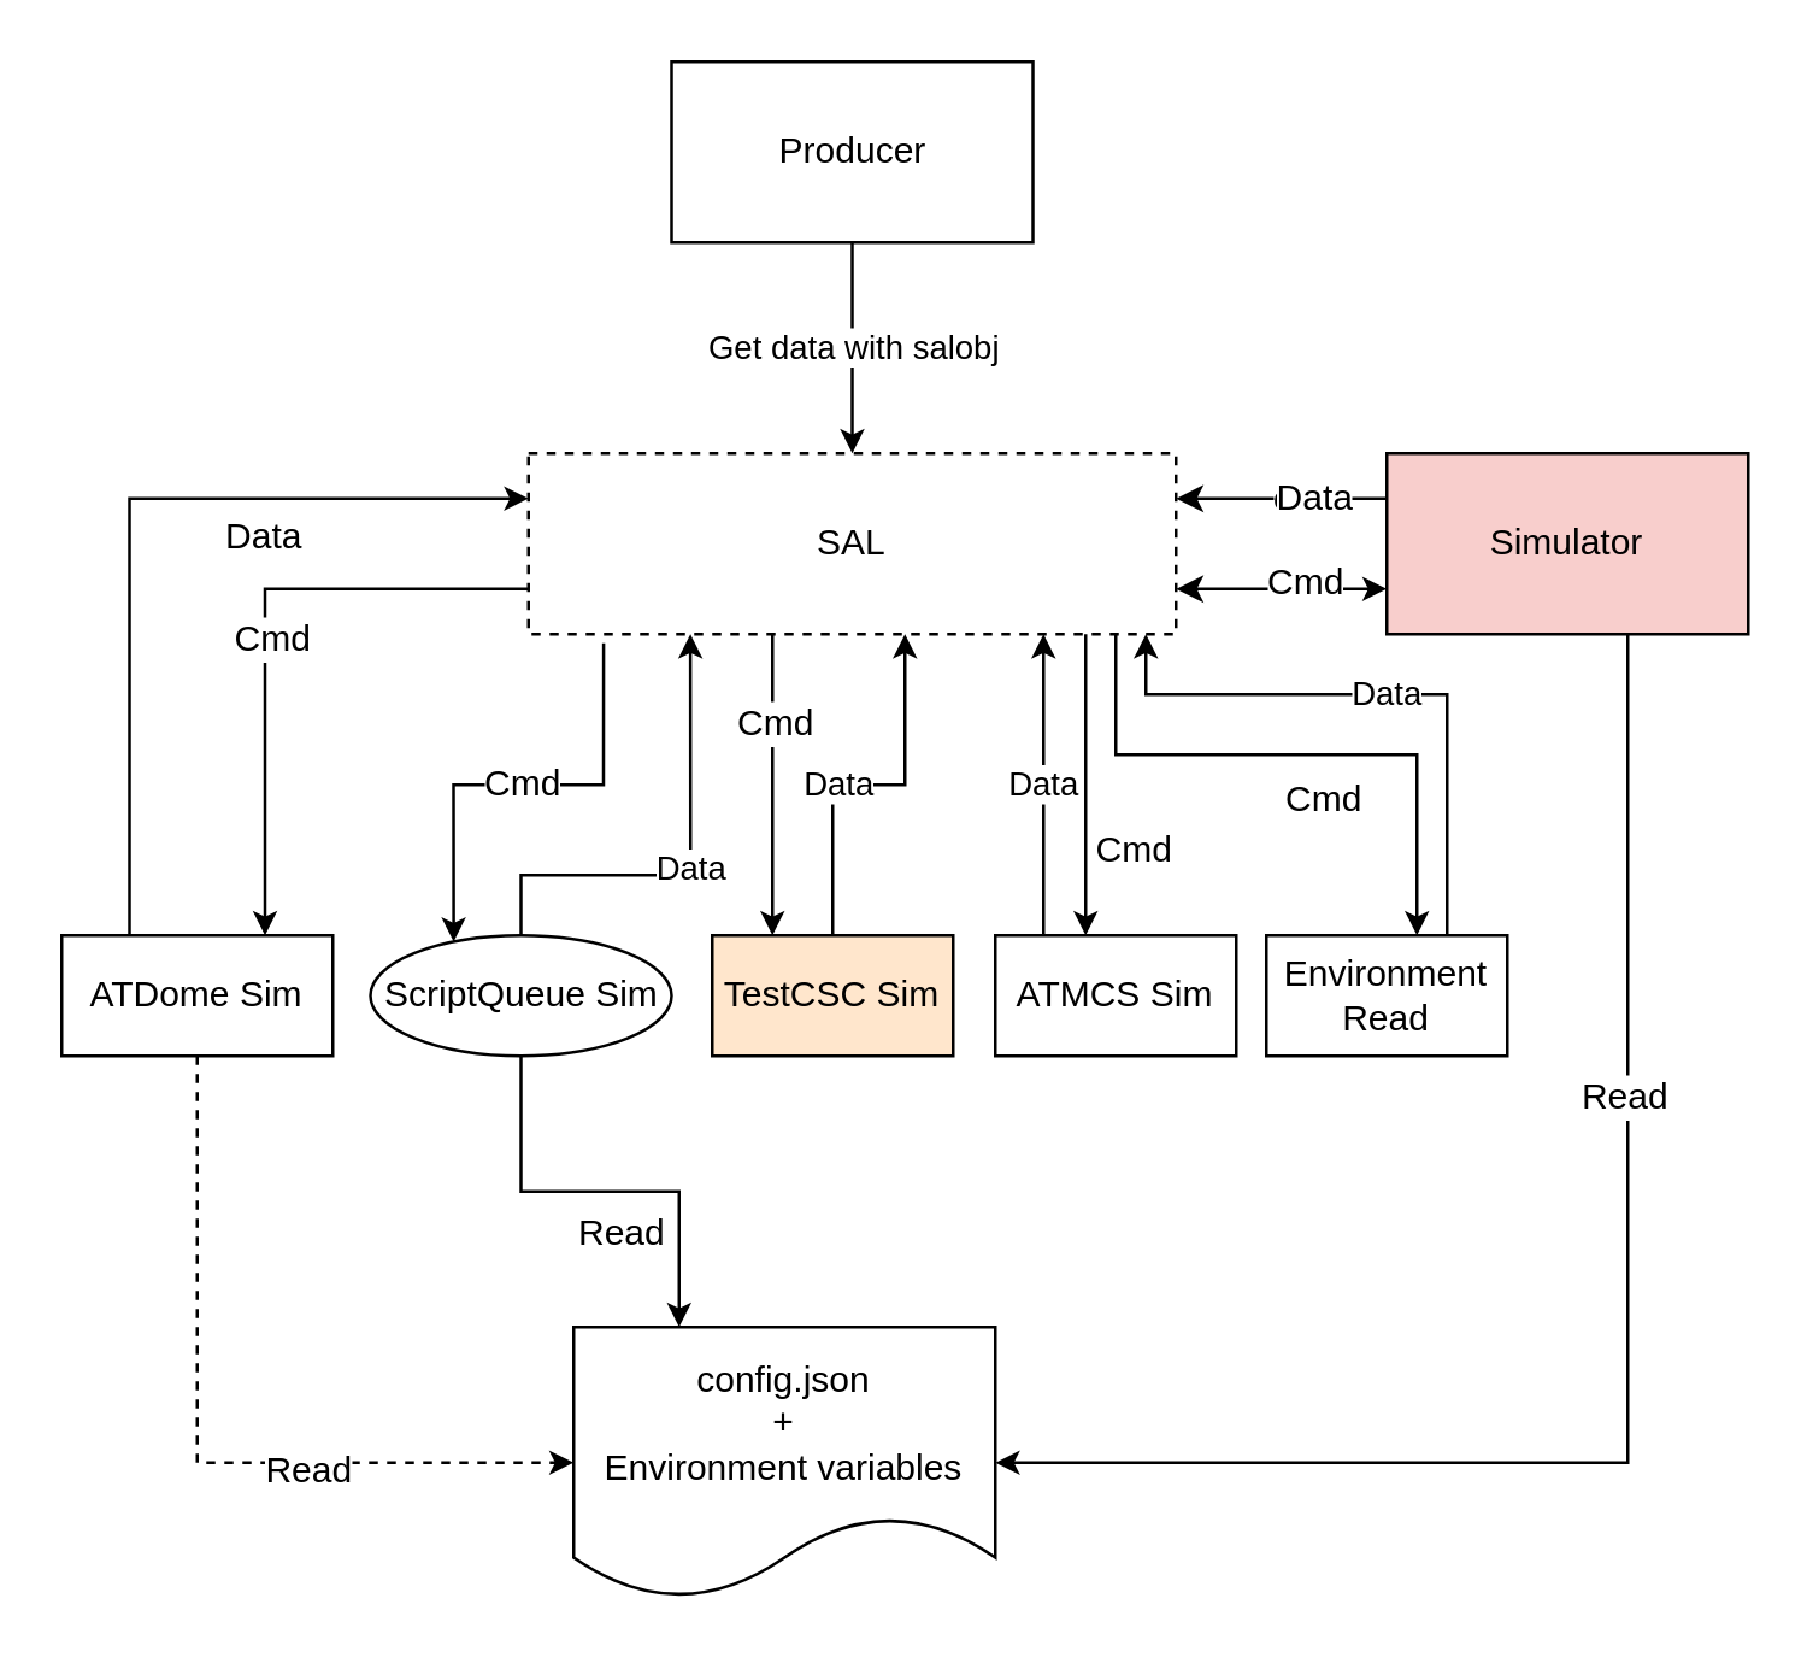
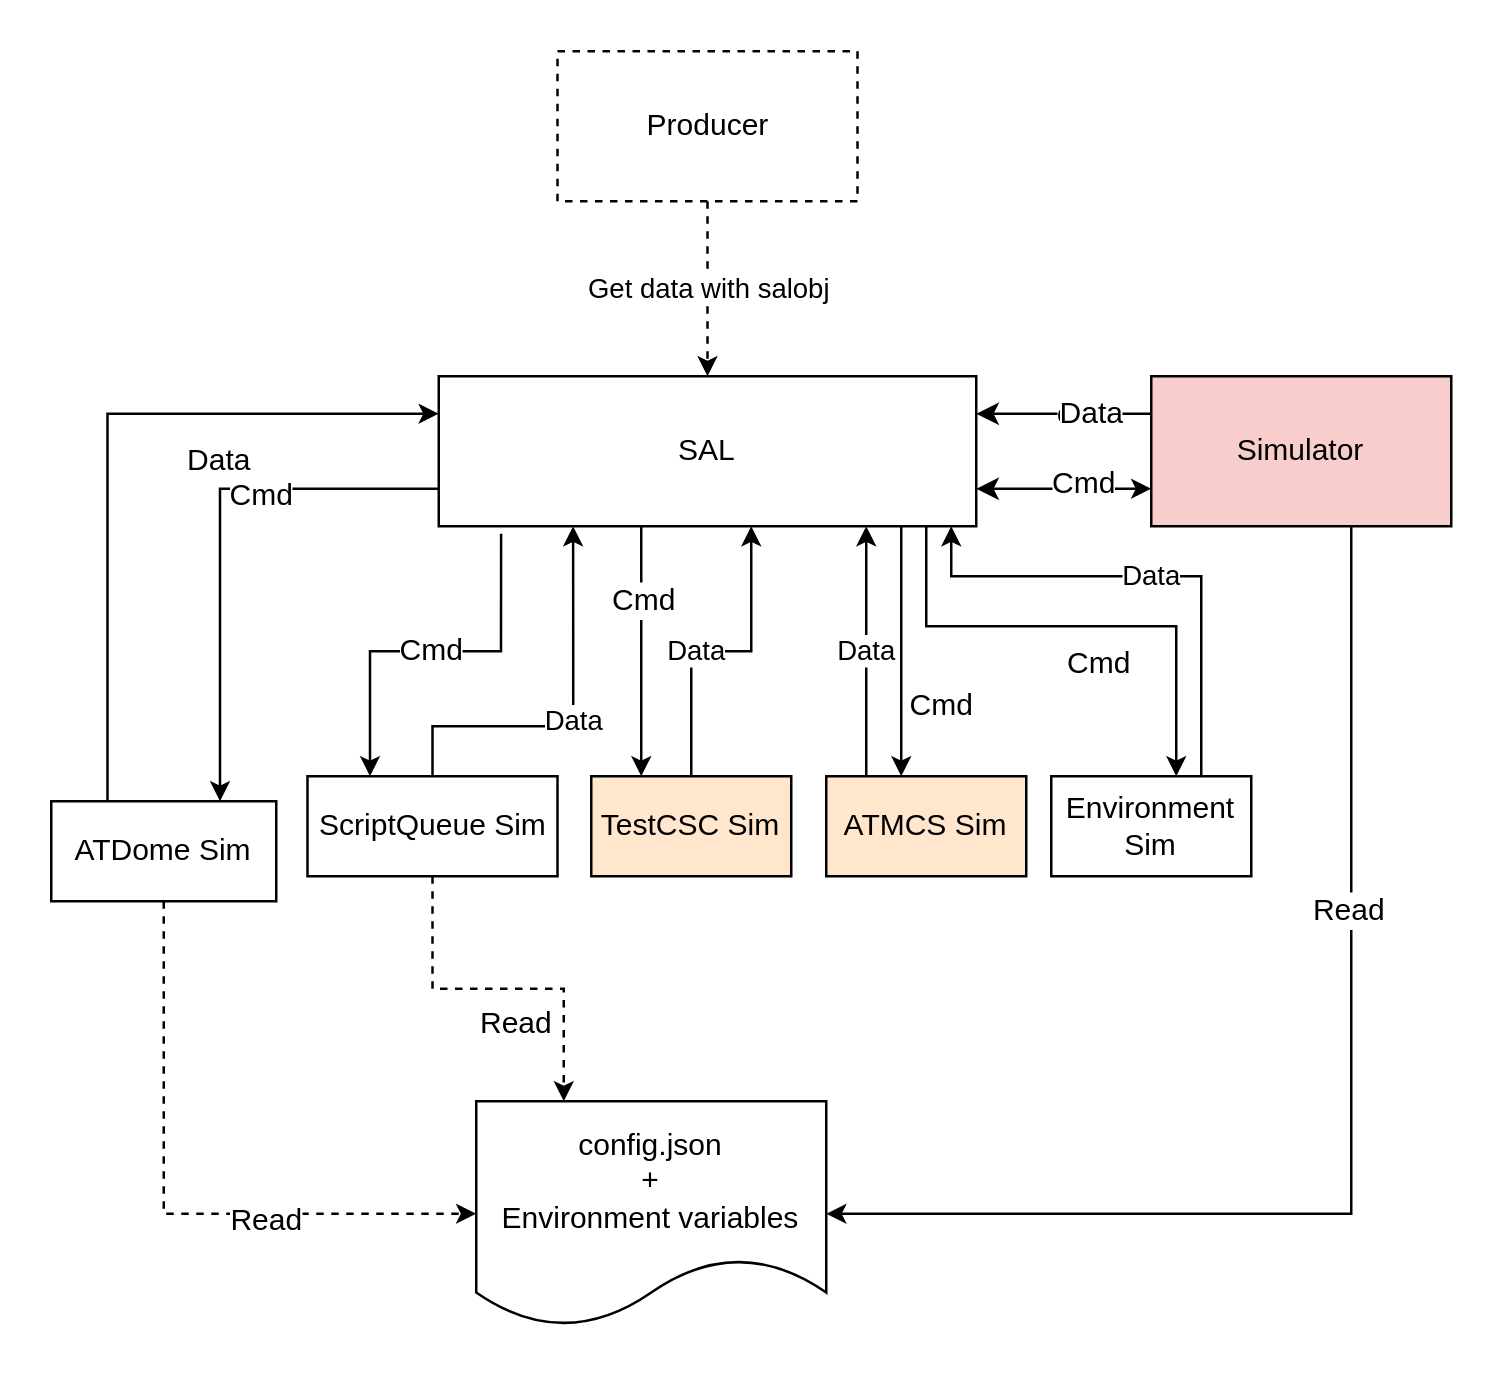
  <mxCell id="0" />
  <mxCell id="1" parent="0" />
  <mxCell id="2" value="ç" style="edgeStyle=orthogonalEdgeStyle;rounded=0;orthogonalLoop=1;jettySize=auto;html=1;exitX=0;exitY=0.25;exitDx=0;exitDy=0;entryX=1;entryY=0.25;entryDx=0;entryDy=0;" parent="1" source="6" target="15" edge="1"><mxGeometry relative="1" as="geometry"><mxPoint x="330" y="165" as="targetPoint" /></mxGeometry></mxCell>
  <mxCell id="3" value="Data" style="text;html=1;resizable=0;points=[];align=center;verticalAlign=middle;labelBackgroundColor=#ffffff;" parent="2" vertex="1" connectable="0"><mxGeometry x="-0.3" y="-1" relative="1" as="geometry"><mxPoint as="offset" /></mxGeometry></mxCell>
  <mxCell id="4" style="edgeStyle=orthogonalEdgeStyle;rounded=0;orthogonalLoop=1;jettySize=auto;html=1;entryX=1;entryY=0.5;entryDx=0;entryDy=0;dashed=0;startArrow=none;startFill=0;endSize=5;" parent="1" source="6" target="28" edge="1"><mxGeometry relative="1" as="geometry"><Array as="points"><mxPoint x="540" y="485" /></Array></mxGeometry></mxCell>
  <mxCell id="5" value="Read" style="text;html=1;resizable=0;points=[];align=center;verticalAlign=middle;labelBackgroundColor=#ffffff;" parent="4" vertex="1" connectable="0"><mxGeometry x="-0.37" y="-2" relative="1" as="geometry"><mxPoint as="offset" /></mxGeometry></mxCell>
  <mxCell id="6" value="Simulator" style="rounded=0;whiteSpace=wrap;html=1;fillColor=#f8cecc;" parent="1" vertex="1"><mxGeometry x="460" y="150" width="120" height="60" as="geometry" /></mxCell>
  <mxCell id="7" style="edgeStyle=orthogonalEdgeStyle;rounded=0;orthogonalLoop=1;jettySize=auto;html=1;exitX=1;exitY=0.75;exitDx=0;exitDy=0;entryX=0;entryY=0.75;entryDx=0;entryDy=0;endSize=5;startArrow=classic;startFill=1;" parent="1" source="15" target="6" edge="1"><mxGeometry relative="1" as="geometry" /></mxCell>
  <mxCell id="8" value="Cmd" style="text;html=1;resizable=0;points=[];align=center;verticalAlign=middle;labelBackgroundColor=#ffffff;" parent="7" vertex="1" connectable="0"><mxGeometry x="0.212" y="3" relative="1" as="geometry"><mxPoint as="offset" /></mxGeometry></mxCell>
  <mxCell id="9" style="edgeStyle=orthogonalEdgeStyle;rounded=0;orthogonalLoop=1;jettySize=auto;html=1;exitX=0.116;exitY=1.05;exitDx=0;exitDy=0;entryX=0.25;entryY=0;entryDx=0;entryDy=0;startArrow=none;startFill=0;endSize=5;exitPerimeter=0;" parent="1" source="15" target="25" edge="1"><mxGeometry relative="1" as="geometry" /></mxCell>
  <mxCell id="10" value="Cmd" style="text;html=1;resizable=0;points=[];align=center;verticalAlign=middle;labelBackgroundColor=#ffffff;" parent="9" vertex="1" connectable="0"><mxGeometry y="-1" relative="1" as="geometry"><mxPoint as="offset" /></mxGeometry></mxCell>
  <mxCell id="11" style="edgeStyle=orthogonalEdgeStyle;rounded=0;orthogonalLoop=1;jettySize=auto;html=1;exitX=0;exitY=0.75;exitDx=0;exitDy=0;entryX=0.75;entryY=0;entryDx=0;entryDy=0;startArrow=none;startFill=0;endSize=5;" parent="1" source="15" target="22" edge="1"><mxGeometry relative="1" as="geometry" /></mxCell>
  <mxCell id="12" value="Cmd" style="text;html=1;resizable=0;points=[];align=center;verticalAlign=middle;labelBackgroundColor=#ffffff;" parent="11" vertex="1" connectable="0"><mxGeometry x="-0.151" y="16" relative="1" as="geometry"><mxPoint as="offset" /></mxGeometry></mxCell>
  <mxCell id="13" style="edgeStyle=orthogonalEdgeStyle;rounded=0;orthogonalLoop=1;jettySize=auto;html=1;entryX=0.25;entryY=0;entryDx=0;entryDy=0;startArrow=none;startFill=0;endSize=5;" parent="1" source="15" target="27" edge="1"><mxGeometry relative="1" as="geometry"><Array as="points"><mxPoint x="256" y="230" /><mxPoint x="256" y="230" /></Array></mxGeometry></mxCell>
  <mxCell id="14" value="Cmd" style="text;html=1;resizable=0;points=[];align=center;verticalAlign=middle;labelBackgroundColor=#ffffff;" parent="13" vertex="1" connectable="0"><mxGeometry x="-0.414" y="20" relative="1" as="geometry"><mxPoint x="-20" as="offset" /></mxGeometry></mxCell>
- <mxCell id="15" value="SAL" style="rounded=0;whiteSpace=wrap;html=1;dashed=1;" parent="1" vertex="1"><mxGeometry x="175" y="150" width="215" height="60" as="geometry" /></mxCell>
- <mxCell id="16" value="Get data with salobj" style="edgeStyle=orthogonalEdgeStyle;rounded=0;orthogonalLoop=1;jettySize=auto;html=1;entryX=0.5;entryY=0;entryDx=0;entryDy=0;startArrow=none;startFill=0;endSize=5;" parent="1" source="17" target="15" edge="1"><mxGeometry relative="1" as="geometry" /></mxCell>
- <mxCell id="17" value="Producer" style="rounded=0;whiteSpace=wrap;html=1;" parent="1" vertex="1"><mxGeometry x="222.5" y="20" width="120" height="60" as="geometry" /></mxCell>
+ <mxCell id="15" value="SAL" style="rounded=0;whiteSpace=wrap;html=1;" parent="1" vertex="1"><mxGeometry x="175" y="150" width="215" height="60" as="geometry" /></mxCell>
+ <mxCell id="16" value="Get data with salobj" style="edgeStyle=orthogonalEdgeStyle;rounded=0;orthogonalLoop=1;jettySize=auto;html=1;entryX=0.5;entryY=0;entryDx=0;entryDy=0;startArrow=none;startFill=0;endSize=5;dashed=1;" parent="1" source="17" target="15" edge="1"><mxGeometry relative="1" as="geometry" /></mxCell>
+ <mxCell id="17" value="Producer" style="rounded=0;whiteSpace=wrap;html=1;dashed=1;" parent="1" vertex="1"><mxGeometry x="222.5" y="20" width="120" height="60" as="geometry" /></mxCell>
  <mxCell id="18" style="edgeStyle=orthogonalEdgeStyle;rounded=0;orthogonalLoop=1;jettySize=auto;html=1;exitX=0.25;exitY=0;exitDx=0;exitDy=0;entryX=0;entryY=0.25;entryDx=0;entryDy=0;startArrow=none;startFill=0;endSize=5;" parent="1" source="22" target="15" edge="1"><mxGeometry relative="1" as="geometry" /></mxCell>
  <mxCell id="19" value="Data" style="text;html=1;resizable=0;points=[];align=center;verticalAlign=middle;labelBackgroundColor=#ffffff;" parent="18" vertex="1" connectable="0"><mxGeometry x="-0.044" y="-44" relative="1" as="geometry"><mxPoint as="offset" /></mxGeometry></mxCell>
  <mxCell id="20" style="edgeStyle=orthogonalEdgeStyle;rounded=0;orthogonalLoop=1;jettySize=auto;html=1;exitX=0.5;exitY=1;exitDx=0;exitDy=0;entryX=0;entryY=0.5;entryDx=0;entryDy=0;dashed=1;startArrow=none;startFill=0;endSize=5;" parent="1" source="22" target="28" edge="1"><mxGeometry relative="1" as="geometry" /></mxCell>
  <mxCell id="21" value="Read" style="text;html=1;resizable=0;points=[];align=center;verticalAlign=middle;labelBackgroundColor=#ffffff;" parent="20" vertex="1" connectable="0"><mxGeometry x="0.318" y="-2" relative="1" as="geometry"><mxPoint as="offset" /></mxGeometry></mxCell>
- <mxCell id="22" value="ATDome Sim" style="rounded=0;whiteSpace=wrap;html=1;" parent="1" vertex="1"><mxGeometry x="20" y="310" width="90" height="40" as="geometry" /></mxCell>
+ <mxCell id="22" value="ATDome Sim" style="rounded=0;whiteSpace=wrap;html=1;" parent="1" vertex="1"><mxGeometry x="20" y="320" width="90" height="40" as="geometry" /></mxCell>
  <mxCell id="23" value="Data" style="edgeStyle=orthogonalEdgeStyle;rounded=0;orthogonalLoop=1;jettySize=auto;html=1;exitX=0.5;exitY=0;exitDx=0;exitDy=0;startArrow=none;startFill=0;endSize=5;entryX=0.25;entryY=1;entryDx=0;entryDy=0;" parent="1" source="25" target="15" edge="1"><mxGeometry relative="1" as="geometry"><Array as="points"><mxPoint x="173" y="290" /><mxPoint x="229" y="290" /></Array></mxGeometry></mxCell>
- <mxCell id="24" style="edgeStyle=orthogonalEdgeStyle;rounded=0;orthogonalLoop=1;jettySize=auto;html=1;exitX=0.5;exitY=1;exitDx=0;exitDy=0;entryX=0.25;entryY=0;entryDx=0;entryDy=0;dashed=0;startArrow=none;startFill=0;endSize=5;" parent="1" source="25" target="28" edge="1"><mxGeometry relative="1" as="geometry" /></mxCell>
- <mxCell id="25" value="ScriptQueue Sim" style="ellipse;whiteSpace=wrap;html=1;" parent="1" vertex="1"><mxGeometry x="122.5" y="310" width="100" height="40" as="geometry" /></mxCell>
+ <mxCell id="24" style="edgeStyle=orthogonalEdgeStyle;rounded=0;orthogonalLoop=1;jettySize=auto;html=1;exitX=0.5;exitY=1;exitDx=0;exitDy=0;entryX=0.25;entryY=0;entryDx=0;entryDy=0;dashed=1;startArrow=none;startFill=0;endSize=5;" parent="1" source="25" target="28" edge="1"><mxGeometry relative="1" as="geometry" /></mxCell>
+ <mxCell id="25" value="ScriptQueue Sim" style="rounded=0;whiteSpace=wrap;html=1;" parent="1" vertex="1"><mxGeometry x="122.5" y="310" width="100" height="40" as="geometry" /></mxCell>
  <mxCell id="26" value="Data" style="edgeStyle=orthogonalEdgeStyle;rounded=0;orthogonalLoop=1;jettySize=auto;html=1;exitX=0.75;exitY=0;exitDx=0;exitDy=0;startArrow=none;startFill=0;endSize=5;" parent="1" source="27" target="15" edge="1"><mxGeometry relative="1" as="geometry"><Array as="points"><mxPoint x="276" y="310" /><mxPoint x="276" y="260" /><mxPoint x="300" y="260" /></Array></mxGeometry></mxCell>
  <mxCell id="27" value="TestCSC Sim" style="rounded=0;whiteSpace=wrap;html=1;fillColor=#ffe6cc;" parent="1" vertex="1"><mxGeometry x="236" y="310" width="80" height="40" as="geometry" /></mxCell>
  <mxCell id="28" value="config.json&lt;br&gt;+&lt;br&gt;Environment variables" style="shape=document;whiteSpace=wrap;html=1;boundedLbl=1;" parent="1" vertex="1"><mxGeometry x="190" y="440" width="140" height="90" as="geometry" /></mxCell>
  <mxCell id="29" value="Read" style="text;html=1;resizable=0;points=[];autosize=1;align=left;verticalAlign=top;spacingTop=-4;" parent="1" vertex="1"><mxGeometry x="190" y="399" width="40" height="20" as="geometry" /></mxCell>
- <mxCell id="30" value="Environment Read" style="rounded=0;whiteSpace=wrap;html=1;" vertex="1" parent="1"><mxGeometry x="420" y="310" width="80" height="40" as="geometry" /></mxCell>
- <mxCell id="31" value="ATMCS Sim" style="rounded=0;whiteSpace=wrap;html=1;" vertex="1" parent="1"><mxGeometry x="330" y="310" width="80" height="40" as="geometry" /></mxCell>
+ <mxCell id="30" value="Environment Sim" style="rounded=0;whiteSpace=wrap;html=1;" vertex="1" parent="1"><mxGeometry x="420" y="310" width="80" height="40" as="geometry" /></mxCell>
+ <mxCell id="31" value="ATMCS Sim" style="rounded=0;whiteSpace=wrap;html=1;fillColor=#ffe6cc;" vertex="1" parent="1"><mxGeometry x="330" y="310" width="80" height="40" as="geometry" /></mxCell>
  <mxCell id="32" style="edgeStyle=orthogonalEdgeStyle;rounded=0;orthogonalLoop=1;jettySize=auto;html=1;startArrow=none;startFill=0;endSize=5;" edge="1" parent="1" source="15" target="31"><mxGeometry relative="1" as="geometry"><mxPoint x="676.5" y="250" as="sourcePoint" /><mxPoint x="650" y="350" as="targetPoint" /><Array as="points"><mxPoint x="360" y="290" /><mxPoint x="360" y="290" /></Array></mxGeometry></mxCell>
  <mxCell id="33" value="Cmd" style="text;html=1;resizable=0;points=[];align=center;verticalAlign=middle;labelBackgroundColor=#ffffff;" vertex="1" connectable="0" parent="32"><mxGeometry x="-0.414" y="20" relative="1" as="geometry"><mxPoint x="-5" y="42" as="offset" /></mxGeometry></mxCell>
  <mxCell id="34" value="Data" style="edgeStyle=orthogonalEdgeStyle;rounded=0;orthogonalLoop=1;jettySize=auto;html=1;startArrow=none;startFill=0;endSize=5;" edge="1" parent="1" source="31" target="15"><mxGeometry relative="1" as="geometry"><Array as="points"><mxPoint x="346" y="300" /><mxPoint x="346" y="300" /></Array><mxPoint x="306" y="320" as="sourcePoint" /><mxPoint x="346.25" y="220" as="targetPoint" /></mxGeometry></mxCell>
  <mxCell id="35" style="edgeStyle=orthogonalEdgeStyle;rounded=0;orthogonalLoop=1;jettySize=auto;html=1;startArrow=none;startFill=0;endSize=5;" edge="1" parent="1" source="15" target="30"><mxGeometry relative="1" as="geometry"><mxPoint x="474.5" y="210" as="sourcePoint" /><mxPoint x="448" y="310" as="targetPoint" /><Array as="points"><mxPoint x="370" y="250" /><mxPoint x="470" y="250" /></Array></mxGeometry></mxCell>
  <mxCell id="36" value="Cmd" style="text;html=1;resizable=0;points=[];align=center;verticalAlign=middle;labelBackgroundColor=#ffffff;" vertex="1" connectable="0" parent="35"><mxGeometry x="-0.414" y="20" relative="1" as="geometry"><mxPoint x="49" y="34" as="offset" /></mxGeometry></mxCell>
  <mxCell id="37" value="Data" style="edgeStyle=orthogonalEdgeStyle;rounded=0;orthogonalLoop=1;jettySize=auto;html=1;startArrow=none;startFill=0;endSize=5;" edge="1" parent="1" source="30" target="15"><mxGeometry relative="1" as="geometry"><Array as="points"><mxPoint x="480" y="230" /><mxPoint x="380" y="230" /></Array><mxPoint x="488" y="310" as="sourcePoint" /><mxPoint x="528.25" y="210" as="targetPoint" /></mxGeometry></mxCell>
